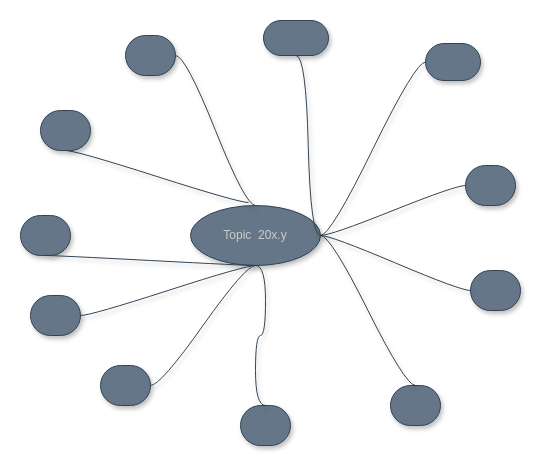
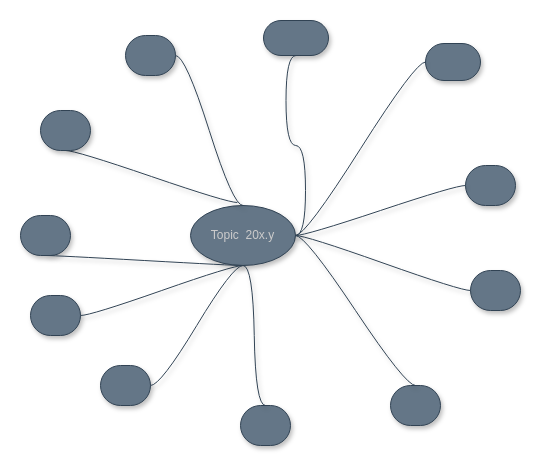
  <mxCell id="0" />
  <mxCell id="1" parent="0" />
- <mxCell id="2" value="Topic&amp;nbsp; 20x.y" style="ellipse;whiteSpace=wrap;html=1;align=center;treeFolding=1;treeMoving=1;newEdgeStyle={&quot;edgeStyle&quot;:&quot;entityRelationEdgeStyle&quot;,&quot;startArrow&quot;:&quot;none&quot;,&quot;endArrow&quot;:&quot;none&quot;,&quot;segment&quot;:10,&quot;curved&quot;:1};fillColor=#647687;fontColor=#CCCCCC;strokeColor=#314354;shadow=1;sketch=0;" parent="1" vertex="1"><mxGeometry x="190" y="205" width="130" height="60" as="geometry" /></mxCell>
+ <mxCell id="2" value="Topic&amp;nbsp; 20x.y" style="ellipse;whiteSpace=wrap;html=1;align=center;treeFolding=1;treeMoving=1;newEdgeStyle={&quot;edgeStyle&quot;:&quot;entityRelationEdgeStyle&quot;,&quot;startArrow&quot;:&quot;none&quot;,&quot;endArrow&quot;:&quot;none&quot;,&quot;segment&quot;:10,&quot;curved&quot;:1};fillColor=#647687;fontColor=#CCCCCC;strokeColor=#314354;shadow=1;sketch=0;" parent="1" vertex="1"><mxGeometry x="190" y="205" width="105" height="60" as="geometry" /></mxCell>
  <mxCell id="3" value="" style="whiteSpace=wrap;html=1;rounded=1;arcSize=50;align=center;verticalAlign=middle;strokeWidth=1;autosize=1;spacing=4;treeFolding=1;treeMoving=1;newEdgeStyle={&quot;edgeStyle&quot;:&quot;entityRelationEdgeStyle&quot;,&quot;startArrow&quot;:&quot;none&quot;,&quot;endArrow&quot;:&quot;none&quot;,&quot;segment&quot;:10,&quot;curved&quot;:1};fillColor=#647687;fontColor=#CCCCCC;strokeColor=#314354;shadow=1;sketch=0;" parent="1" vertex="1"><mxGeometry x="30" y="295" width="50" height="40" as="geometry" /></mxCell>
  <mxCell id="4" value="" style="edgeStyle=entityRelationEdgeStyle;startArrow=none;endArrow=none;segment=10;curved=1;exitX=0.5;exitY=1;exitDx=0;exitDy=0;fillColor=#647687;strokeColor=#314354;shadow=1;fontColor=#CCCCCC;sketch=0;entryX=1;entryY=0.5;entryDx=0;entryDy=0;" parent="1" source="2" target="3" edge="1"><mxGeometry relative="1" as="geometry"><mxPoint x="199.02" y="305" as="sourcePoint" /></mxGeometry></mxCell>
  <mxCell id="5" value="&lt;pre style=&quot;box-sizing: border-box ; font-family: , , &amp;#34;sf mono&amp;#34; , &amp;#34;menlo&amp;#34; , &amp;#34;consolas&amp;#34; , &amp;#34;liberation mono&amp;#34; , monospace ; font-size: 13.6px ; margin-top: 0px ; margin-bottom: 0px ; overflow-wrap: normal ; padding: 16px ; overflow: auto ; line-height: 1.45 ; border-radius: 6px ; word-break: normal ; color: rgb(201 , 209 , 217)&quot;&gt;&lt;br&gt;&lt;/pre&gt;" style="whiteSpace=wrap;html=1;rounded=1;arcSize=50;align=center;verticalAlign=middle;strokeWidth=1;autosize=1;spacing=4;treeFolding=1;treeMoving=1;newEdgeStyle={&quot;edgeStyle&quot;:&quot;entityRelationEdgeStyle&quot;,&quot;startArrow&quot;:&quot;none&quot;,&quot;endArrow&quot;:&quot;none&quot;,&quot;segment&quot;:10,&quot;curved&quot;:1};fillColor=#647687;fontColor=#CCCCCC;strokeColor=#314354;shadow=1;sketch=0;" parent="1" vertex="1"><mxGeometry x="263" y="20" width="65" height="35" as="geometry" /></mxCell>
  <mxCell id="6" value="" style="edgeStyle=entityRelationEdgeStyle;startArrow=none;endArrow=none;segment=10;curved=1;exitX=1;exitY=0.5;exitDx=0;exitDy=0;fillColor=#647687;strokeColor=#314354;fontColor=#CCCCCC;shadow=1;sketch=0;entryX=0.5;entryY=1;entryDx=0;entryDy=0;" parent="1" source="2" target="5" edge="1"><mxGeometry relative="1" as="geometry"><mxPoint x="370" y="255" as="sourcePoint" /></mxGeometry></mxCell>
  <mxCell id="7" value="" style="edgeStyle=entityRelationEdgeStyle;startArrow=none;endArrow=none;segment=10;curved=1;exitX=0.446;exitY=-0.05;exitDx=0;exitDy=0;fillColor=#647687;strokeColor=#314354;shadow=1;fontColor=#CCCCCC;sketch=0;entryX=0.5;entryY=1;entryDx=0;entryDy=0;exitPerimeter=0;" parent="1" source="2" target="24" edge="1"><mxGeometry relative="1" as="geometry"><mxPoint x="360" y="285" as="sourcePoint" /><mxPoint x="50" y="150" as="targetPoint" /></mxGeometry></mxCell>
  <mxCell id="8" value="&lt;pre style=&quot;box-sizing: border-box ; font-family: , , &amp;#34;sf mono&amp;#34; , &amp;#34;menlo&amp;#34; , &amp;#34;consolas&amp;#34; , &amp;#34;liberation mono&amp;#34; , monospace ; font-size: 13.6px ; margin-top: 0px ; margin-bottom: 0px ; overflow-wrap: normal ; padding: 16px ; overflow: auto ; line-height: 1.45 ; border-radius: 6px ; word-break: normal ; color: rgb(201 , 209 , 217)&quot;&gt;&lt;br&gt;&lt;/pre&gt;" style="whiteSpace=wrap;html=1;rounded=1;arcSize=50;align=center;verticalAlign=middle;strokeWidth=1;autosize=1;spacing=4;treeFolding=1;treeMoving=1;newEdgeStyle={&quot;edgeStyle&quot;:&quot;entityRelationEdgeStyle&quot;,&quot;startArrow&quot;:&quot;none&quot;,&quot;endArrow&quot;:&quot;none&quot;,&quot;segment&quot;:10,&quot;curved&quot;:1};fillColor=#647687;fontColor=#CCCCCC;strokeColor=#314354;shadow=1;sketch=0;" parent="1" vertex="1"><mxGeometry x="425" y="43" width="55" height="37" as="geometry" /></mxCell>
  <mxCell id="9" value="" style="edgeStyle=entityRelationEdgeStyle;startArrow=none;endArrow=none;segment=10;curved=1;fillColor=#647687;strokeColor=#314354;shadow=1;fontColor=#CCCCCC;sketch=0;" parent="1" source="2" target="8" edge="1"><mxGeometry relative="1" as="geometry"><mxPoint x="270.962" y="263.787" as="sourcePoint" /></mxGeometry></mxCell>
  <mxCell id="10" value="" style="whiteSpace=wrap;html=1;rounded=1;arcSize=50;align=center;verticalAlign=middle;strokeWidth=1;autosize=1;spacing=4;treeFolding=1;treeMoving=1;newEdgeStyle={&quot;edgeStyle&quot;:&quot;entityRelationEdgeStyle&quot;,&quot;startArrow&quot;:&quot;none&quot;,&quot;endArrow&quot;:&quot;none&quot;,&quot;segment&quot;:10,&quot;curved&quot;:1};fillColor=#647687;fontColor=#CCCCCC;strokeColor=#314354;shadow=1;sketch=0;" parent="1" vertex="1"><mxGeometry x="240" y="405" width="50" height="40" as="geometry" /></mxCell>
  <mxCell id="11" value="" style="edgeStyle=entityRelationEdgeStyle;startArrow=none;endArrow=none;segment=10;curved=1;exitX=0.5;exitY=1;exitDx=0;exitDy=0;fillColor=#647687;strokeColor=#314354;shadow=1;fontColor=#CCCCCC;sketch=0;entryX=0.5;entryY=0;entryDx=0;entryDy=0;" parent="1" source="2" target="10" edge="1"><mxGeometry relative="1" as="geometry"><mxPoint x="270.962" y="263.787" as="sourcePoint" /></mxGeometry></mxCell>
  <mxCell id="12" value="" style="whiteSpace=wrap;html=1;rounded=1;arcSize=50;align=center;verticalAlign=middle;strokeWidth=1;autosize=1;spacing=4;treeFolding=1;treeMoving=1;newEdgeStyle={&quot;edgeStyle&quot;:&quot;entityRelationEdgeStyle&quot;,&quot;startArrow&quot;:&quot;none&quot;,&quot;endArrow&quot;:&quot;none&quot;,&quot;segment&quot;:10,&quot;curved&quot;:1};fillColor=#647687;fontColor=#CCCCCC;strokeColor=#314354;shadow=1;sketch=0;" parent="1" vertex="1"><mxGeometry x="470" y="270" width="50" height="40" as="geometry" /></mxCell>
  <mxCell id="13" value="" style="edgeStyle=entityRelationEdgeStyle;startArrow=none;endArrow=none;segment=10;curved=1;exitX=1;exitY=0.5;exitDx=0;exitDy=0;fillColor=#647687;strokeColor=#314354;shadow=1;fontColor=#CCCCCC;sketch=0;" parent="1" source="2" target="12" edge="1"><mxGeometry relative="1" as="geometry"><mxPoint x="260.002" y="388.787" as="sourcePoint" /></mxGeometry></mxCell>
  <mxCell id="14" value="" style="whiteSpace=wrap;html=1;rounded=1;arcSize=50;align=center;verticalAlign=middle;strokeWidth=1;autosize=1;spacing=4;treeFolding=1;treeMoving=1;newEdgeStyle={&quot;edgeStyle&quot;:&quot;entityRelationEdgeStyle&quot;,&quot;startArrow&quot;:&quot;none&quot;,&quot;endArrow&quot;:&quot;none&quot;,&quot;segment&quot;:10,&quot;curved&quot;:1};fillColor=#647687;fontColor=#CCCCCC;strokeColor=#314354;shadow=1;sketch=0;" parent="1" vertex="1"><mxGeometry x="465" y="165" width="50" height="40" as="geometry" /></mxCell>
  <mxCell id="15" value="" style="edgeStyle=entityRelationEdgeStyle;startArrow=none;endArrow=none;segment=10;curved=1;exitX=1;exitY=0.5;exitDx=0;exitDy=0;fillColor=#647687;strokeColor=#314354;shadow=1;fontColor=#CCCCCC;sketch=0;" parent="1" source="2" target="14" edge="1"><mxGeometry relative="1" as="geometry"><mxPoint x="280.962" y="273.787" as="sourcePoint" /></mxGeometry></mxCell>
  <mxCell id="16" value="" style="whiteSpace=wrap;html=1;rounded=1;arcSize=50;align=center;verticalAlign=middle;strokeWidth=1;autosize=1;spacing=4;treeFolding=1;treeMoving=1;newEdgeStyle={&quot;edgeStyle&quot;:&quot;entityRelationEdgeStyle&quot;,&quot;startArrow&quot;:&quot;none&quot;,&quot;endArrow&quot;:&quot;none&quot;,&quot;segment&quot;:10,&quot;curved&quot;:1};fillColor=#647687;fontColor=#CCCCCC;strokeColor=#314354;shadow=1;sketch=0;" parent="1" vertex="1"><mxGeometry x="390" y="385" width="50" height="40" as="geometry" /></mxCell>
  <mxCell id="17" value="" style="edgeStyle=entityRelationEdgeStyle;startArrow=none;endArrow=none;segment=10;curved=1;exitX=1;exitY=0.5;exitDx=0;exitDy=0;fillColor=#647687;strokeColor=#314354;shadow=1;fontColor=#CCCCCC;sketch=0;entryX=0.5;entryY=0;entryDx=0;entryDy=0;" parent="1" source="2" target="16" edge="1"><mxGeometry relative="1" as="geometry"><mxPoint x="270.962" y="263.787" as="sourcePoint" /></mxGeometry></mxCell>
  <mxCell id="18" value="" style="whiteSpace=wrap;html=1;rounded=1;arcSize=50;align=center;verticalAlign=middle;strokeWidth=1;autosize=1;spacing=4;treeFolding=1;treeMoving=1;newEdgeStyle={&quot;edgeStyle&quot;:&quot;entityRelationEdgeStyle&quot;,&quot;startArrow&quot;:&quot;none&quot;,&quot;endArrow&quot;:&quot;none&quot;,&quot;segment&quot;:10,&quot;curved&quot;:1};fillColor=#647687;fontColor=#CCCCCC;strokeColor=#314354;shadow=1;sketch=0;" parent="1" vertex="1"><mxGeometry x="100" y="365" width="50" height="40" as="geometry" /></mxCell>
  <mxCell id="19" value="" style="edgeStyle=entityRelationEdgeStyle;startArrow=none;endArrow=none;segment=10;curved=1;exitX=0.5;exitY=1;exitDx=0;exitDy=0;fillColor=#647687;strokeColor=#314354;shadow=1;fontColor=#CCCCCC;sketch=0;entryX=1;entryY=0.5;entryDx=0;entryDy=0;" parent="1" source="2" target="18" edge="1"><mxGeometry relative="1" as="geometry"><mxPoint x="190" y="255" as="sourcePoint" /></mxGeometry></mxCell>
  <mxCell id="20" value="" style="whiteSpace=wrap;html=1;rounded=1;arcSize=50;align=center;verticalAlign=middle;strokeWidth=1;autosize=1;spacing=4;treeFolding=1;treeMoving=1;newEdgeStyle={&quot;edgeStyle&quot;:&quot;entityRelationEdgeStyle&quot;,&quot;startArrow&quot;:&quot;none&quot;,&quot;endArrow&quot;:&quot;none&quot;,&quot;segment&quot;:10,&quot;curved&quot;:1};fillColor=#647687;fontColor=#CCCCCC;strokeColor=#314354;shadow=1;sketch=0;" parent="1" vertex="1"><mxGeometry x="20" y="215" width="50" height="40" as="geometry" /></mxCell>
  <mxCell id="21" value="" style="edgeStyle=entityRelationEdgeStyle;startArrow=none;endArrow=none;segment=10;curved=1;exitX=0.5;exitY=1;exitDx=0;exitDy=0;fillColor=#647687;strokeColor=#314354;shadow=1;fontColor=#CCCCCC;sketch=0;entryX=0.5;entryY=1;entryDx=0;entryDy=0;" parent="1" source="2" target="20" edge="1"><mxGeometry relative="1" as="geometry"><mxPoint x="200" y="265" as="sourcePoint" /></mxGeometry></mxCell>
  <mxCell id="22" value="" style="whiteSpace=wrap;html=1;rounded=1;arcSize=50;align=center;verticalAlign=middle;strokeWidth=1;autosize=1;spacing=4;treeFolding=1;treeMoving=1;newEdgeStyle={&quot;edgeStyle&quot;:&quot;entityRelationEdgeStyle&quot;,&quot;startArrow&quot;:&quot;none&quot;,&quot;endArrow&quot;:&quot;none&quot;,&quot;segment&quot;:10,&quot;curved&quot;:1};fillColor=#647687;fontColor=#CCCCCC;strokeColor=#314354;shadow=1;sketch=0;" parent="1" vertex="1"><mxGeometry x="125" y="35" width="50" height="40" as="geometry" /></mxCell>
  <mxCell id="23" value="" style="edgeStyle=entityRelationEdgeStyle;startArrow=none;endArrow=none;segment=10;curved=1;exitX=0.5;exitY=0;exitDx=0;exitDy=0;fillColor=#647687;strokeColor=#314354;shadow=1;fontColor=#CCCCCC;sketch=0;entryX=1;entryY=0.5;entryDx=0;entryDy=0;" parent="1" source="2" target="22" edge="1"><mxGeometry relative="1" as="geometry"><mxPoint x="210" y="275" as="sourcePoint" /></mxGeometry></mxCell>
  <mxCell id="24" value="" style="whiteSpace=wrap;html=1;rounded=1;arcSize=50;align=center;verticalAlign=middle;strokeWidth=1;autosize=1;spacing=4;treeFolding=1;treeMoving=1;newEdgeStyle={&quot;edgeStyle&quot;:&quot;entityRelationEdgeStyle&quot;,&quot;startArrow&quot;:&quot;none&quot;,&quot;endArrow&quot;:&quot;none&quot;,&quot;segment&quot;:10,&quot;curved&quot;:1};fillColor=#647687;fontColor=#CCCCCC;strokeColor=#314354;shadow=1;sketch=0;" vertex="1" parent="1"><mxGeometry x="40" y="110" width="50" height="40" as="geometry" /></mxCell>
